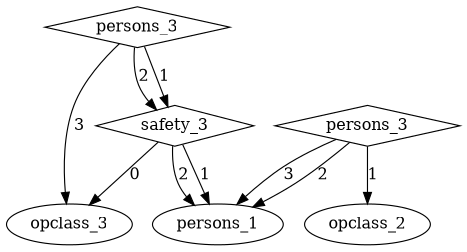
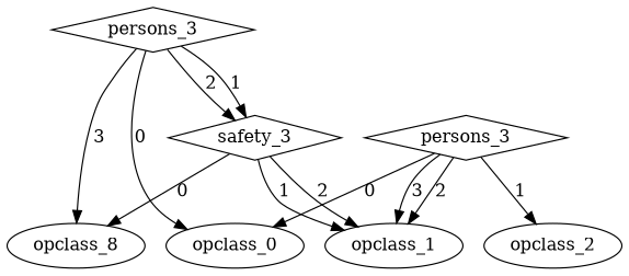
  digraph {
-   n1 [label=persons_1]
+   n1 [label=opclass_1]
+   n2 [label=opclass_0]
    n3 [label=opclass_2]
-   n4 [label=opclass_3]
+   n4 [label=opclass_8]
    n5 [label=safety_3 shape=diamond]
    n6 [label=persons_3 shape=diamond]
    n7 [label=persons_3 shape=diamond]
    n5 -> n1 [label=2]
    n5 -> n1 [label=1]
    n5 -> n4 [label=0]
+   n6 -> n2 [label=0]
    n6 -> n4 [label=3]
    n6 -> n5 [label=2]
    n6 -> n5 [label=1]
    n7 -> n1 [label=3]
    n7 -> n1 [label=2]
+   n7 -> n2 [label=0]
    n7 -> n3 [label=1]
  }
